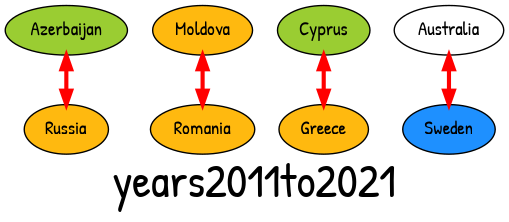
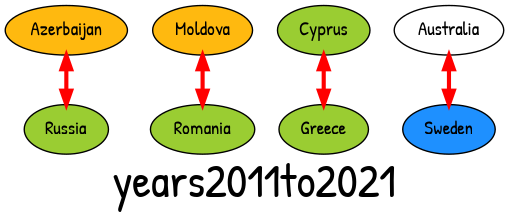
  digraph {
    fontname="Patrick Hand"
    fontsize=34
    label=years2011to2021
    node [fillcolor=olivedrab3 fontname="Patrick Hand" style=filled]
    edge [color=red dir=both fontname="Patrick Hand" penwidth=3]
-   Azerbaijan
-   Russia [fillcolor=darkgoldenrod1]
+   Azerbaijan [fillcolor=darkgoldenrod1]
+   Russia
    Moldova [fillcolor=darkgoldenrod1]
-   Romania [fillcolor=darkgoldenrod1]
-   Greece [fillcolor=darkgoldenrod1]
+   Romania
+   Greece
    Cyprus
    Sweden [fillcolor=dodgerblue]
    Australia [fillcolor="" style=""]
    Azerbaijan -> Russia
    Moldova -> Romania
    Cyprus -> Greece
    Australia -> Sweden
  }
